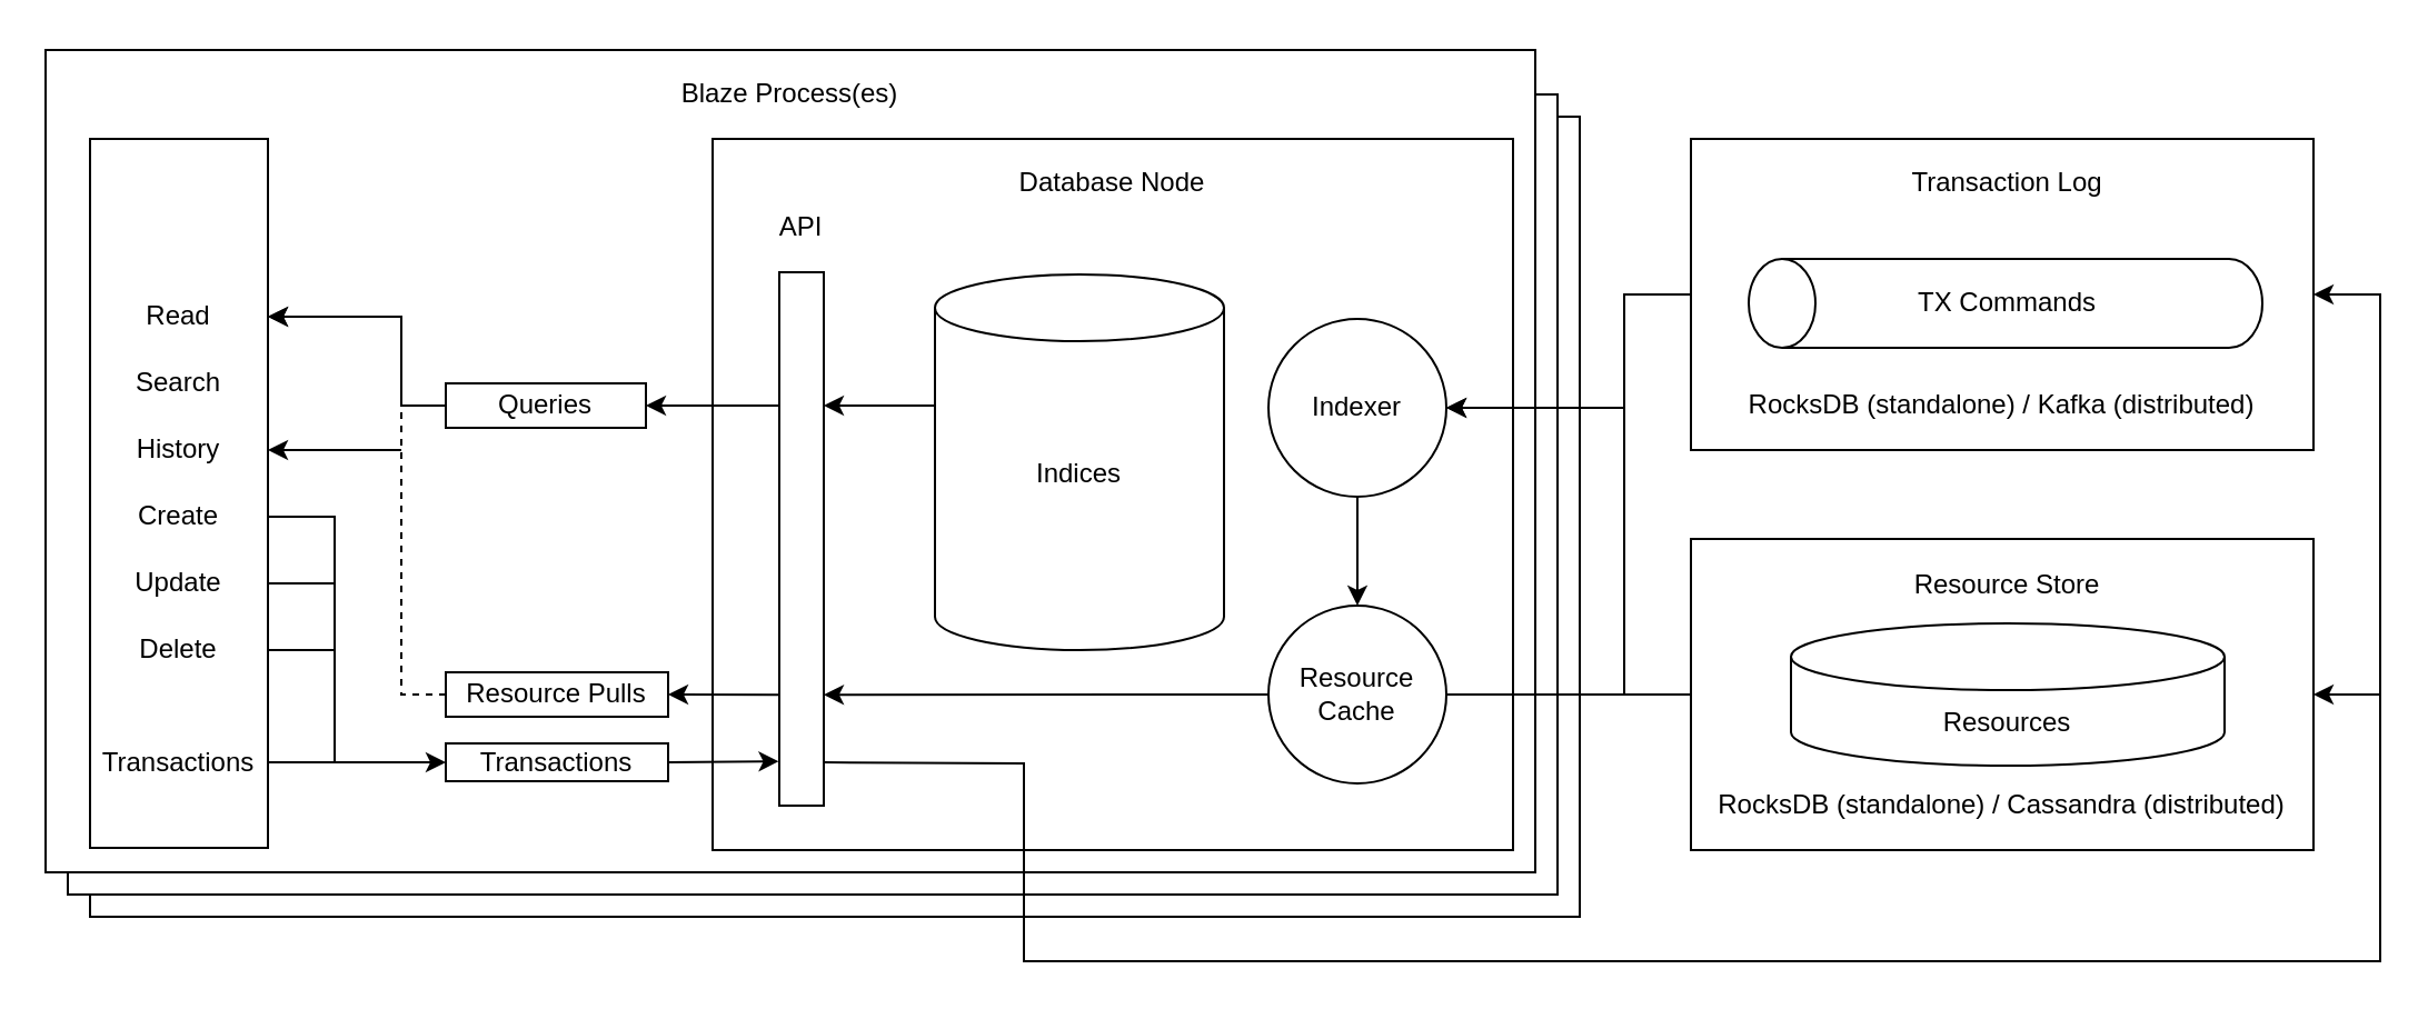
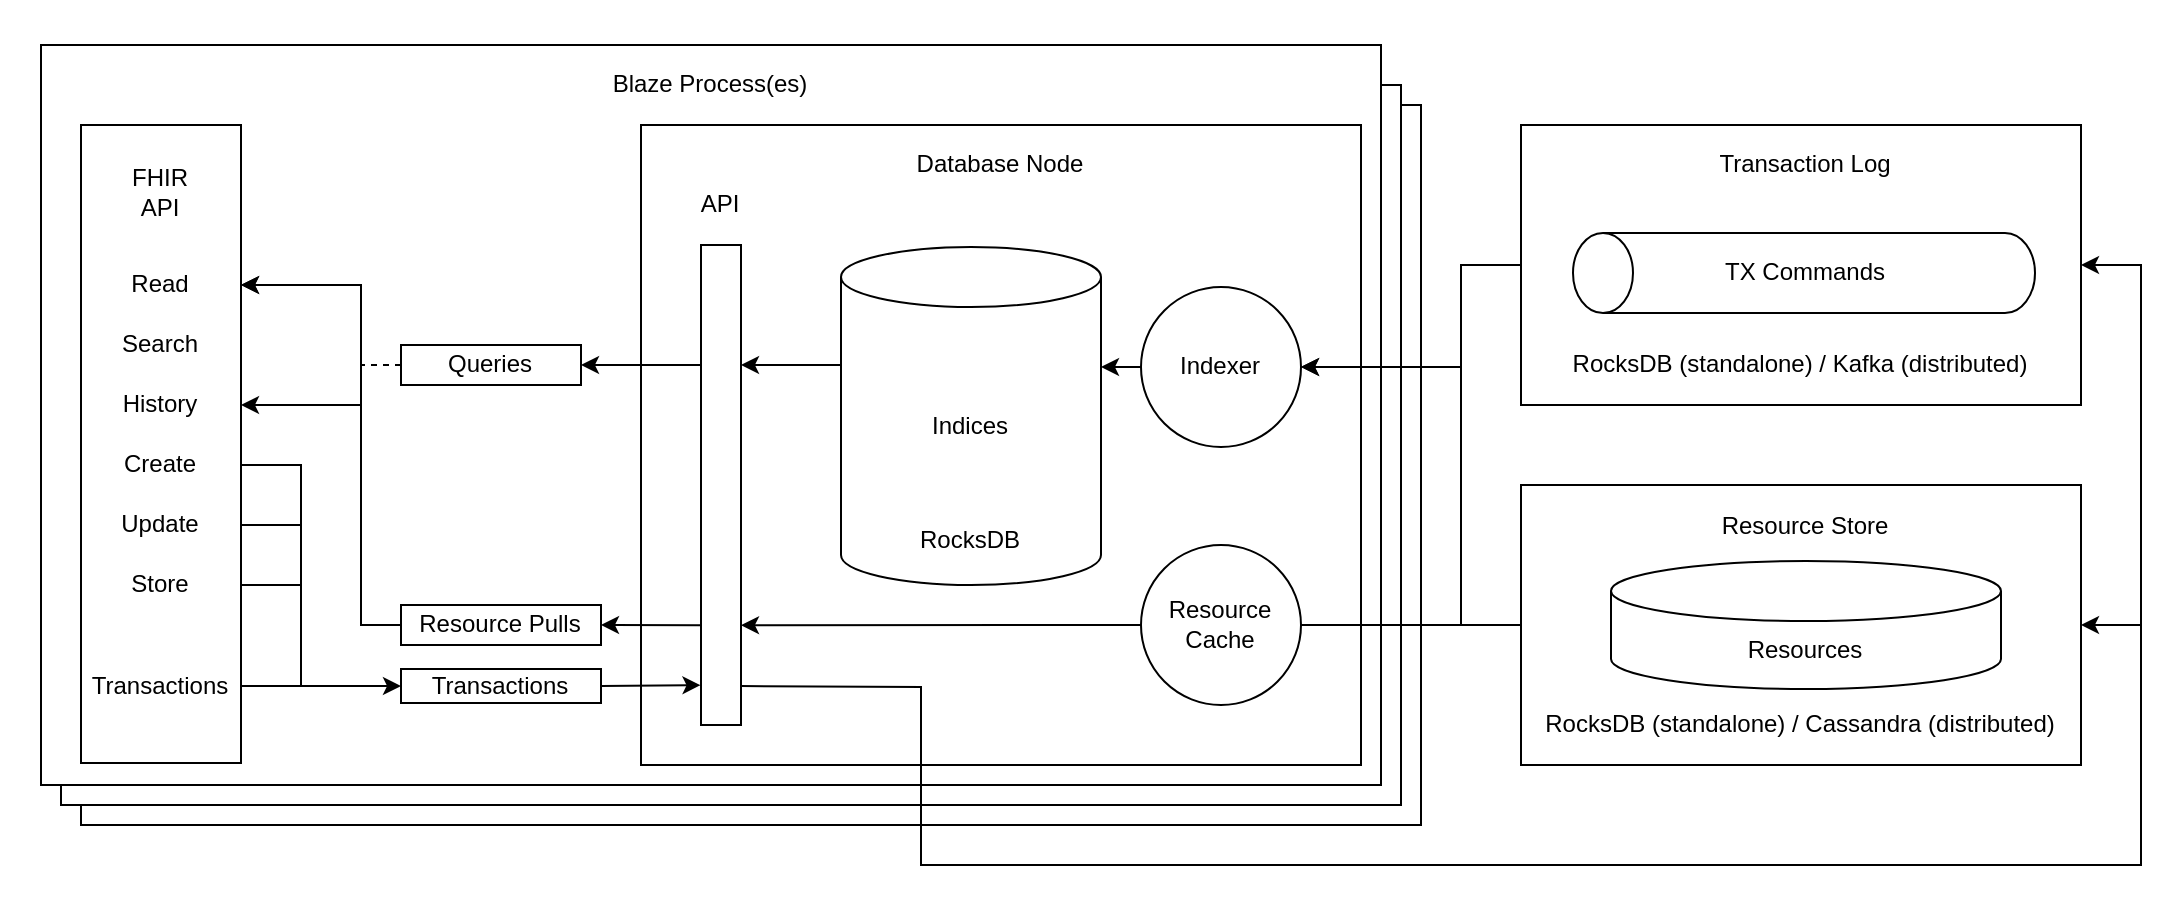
  <mxCell id="0" />
  <mxCell id="1" parent="0" />
  <mxCell id="2" value="" style="rounded=0;whiteSpace=wrap;html=1;" parent="1" vertex="1"><mxGeometry x="40" y="52" width="670" height="360" as="geometry" /></mxCell>
  <mxCell id="3" value="" style="rounded=0;whiteSpace=wrap;html=1;" parent="1" vertex="1"><mxGeometry x="30" y="42" width="670" height="360" as="geometry" /></mxCell>
  <mxCell id="4" value="" style="rounded=0;whiteSpace=wrap;html=1;" parent="1" vertex="1"><mxGeometry x="20" y="22" width="670" height="370" as="geometry" /></mxCell>
  <mxCell id="5" value="" style="rounded=0;whiteSpace=wrap;html=1;" parent="1" vertex="1"><mxGeometry x="320" y="62" width="360" height="320" as="geometry" /></mxCell>
  <mxCell id="6" value="Database Node" style="text;html=1;strokeColor=none;fillColor=none;align=center;verticalAlign=middle;whiteSpace=wrap;rounded=0;" parent="1" vertex="1"><mxGeometry x="425" y="72" width="150" height="20" as="geometry" /></mxCell>
  <mxCell id="7" value="" style="rounded=0;whiteSpace=wrap;html=1;" parent="1" vertex="1"><mxGeometry x="350" y="122" width="20" height="240" as="geometry" /></mxCell>
  <mxCell id="8" value="API" style="text;html=1;strokeColor=none;fillColor=none;align=center;verticalAlign=middle;whiteSpace=wrap;rounded=0;" parent="1" vertex="1"><mxGeometry x="340" y="92" width="40" height="20" as="geometry" /></mxCell>
  <mxCell id="9" value="Transactions" style="text;html=1;align=center;verticalAlign=middle;whiteSpace=wrap;rounded=0;strokeColor=#000000;" parent="1" vertex="1"><mxGeometry x="200" y="334" width="100" height="17" as="geometry" /></mxCell>
  <mxCell id="10" value="Queries" style="text;html=1;fillColor=none;align=center;verticalAlign=middle;whiteSpace=wrap;rounded=0;strokeColor=#000000;" parent="1" vertex="1"><mxGeometry x="200" y="172" width="90" height="20" as="geometry" /></mxCell>
  <mxCell id="11" value="Resource Pulls" style="text;html=1;fillColor=none;align=center;verticalAlign=middle;whiteSpace=wrap;rounded=0;strokeColor=#000000;" parent="1" vertex="1"><mxGeometry x="200" y="302" width="100" height="20" as="geometry" /></mxCell>
  <mxCell id="12" value="" style="rounded=0;whiteSpace=wrap;html=1;" parent="1" vertex="1"><mxGeometry x="760" y="62" width="280" height="140" as="geometry" /></mxCell>
  <mxCell id="13" value="" style="edgeStyle=orthogonalEdgeStyle;rounded=0;orthogonalLoop=1;jettySize=auto;html=1;entryX=1;entryY=0.5;entryDx=0;entryDy=0;" parent="1" source="14" target="28" edge="1"><mxGeometry relative="1" as="geometry"><Array as="points"><mxPoint x="730" y="312" /><mxPoint x="730" y="183" /></Array></mxGeometry></mxCell>
  <mxCell id="14" value="" style="rounded=0;whiteSpace=wrap;html=1;" parent="1" vertex="1"><mxGeometry x="760" y="242" width="280" height="140" as="geometry" /></mxCell>
  <mxCell id="15" value="Transaction Log" style="text;html=1;strokeColor=none;fillColor=none;align=center;verticalAlign=middle;whiteSpace=wrap;rounded=0;" parent="1" vertex="1"><mxGeometry x="825" y="72" width="155" height="20" as="geometry" /></mxCell>
  <mxCell id="16" value="Resource Store" style="text;html=1;strokeColor=none;fillColor=none;align=center;verticalAlign=middle;whiteSpace=wrap;rounded=0;" parent="1" vertex="1"><mxGeometry x="825" y="253" width="155" height="20" as="geometry" /></mxCell>
  <mxCell id="17" value="" style="shape=cylinder3;whiteSpace=wrap;html=1;boundedLbl=1;backgroundOutline=1;size=15;rotation=-90;" parent="1" vertex="1"><mxGeometry x="881.5" y="20.5" width="40" height="231" as="geometry" /></mxCell>
  <mxCell id="18" value="RocksDB (standalone) / Kafka (distributed)" style="text;html=1;strokeColor=none;fillColor=none;align=center;verticalAlign=middle;whiteSpace=wrap;rounded=0;" parent="1" vertex="1"><mxGeometry x="760" y="172" width="280" height="20" as="geometry" /></mxCell>
  <mxCell id="19" value="RocksDB (standalone) / Cassandra (distributed)" style="text;html=1;strokeColor=none;fillColor=none;align=center;verticalAlign=middle;whiteSpace=wrap;rounded=0;" parent="1" vertex="1"><mxGeometry x="760" y="352" width="280" height="20" as="geometry" /></mxCell>
  <mxCell id="20" value="" style="shape=cylinder3;whiteSpace=wrap;html=1;boundedLbl=1;backgroundOutline=1;size=15;" parent="1" vertex="1"><mxGeometry x="805" y="280" width="195" height="64" as="geometry" /></mxCell>
  <mxCell id="21" value="" style="endArrow=classic;html=1;exitX=1;exitY=0.919;exitDx=0;exitDy=0;entryX=1;entryY=0.5;entryDx=0;entryDy=0;exitPerimeter=0;rounded=0;" parent="1" source="7" target="14" edge="1"><mxGeometry width="50" height="50" relative="1" as="geometry"><mxPoint x="590" y="352" as="sourcePoint" /><mxPoint x="1050" y="302" as="targetPoint" /><Array as="points"><mxPoint x="460" y="343" /><mxPoint x="460" y="432" /><mxPoint x="1070" y="432" /><mxPoint x="1070" y="312" /></Array></mxGeometry></mxCell>
  <mxCell id="22" value="" style="endArrow=classic;html=1;entryX=1;entryY=0.5;entryDx=0;entryDy=0;rounded=0;" parent="1" target="12" edge="1"><mxGeometry width="50" height="50" relative="1" as="geometry"><mxPoint x="1070" y="352" as="sourcePoint" /><mxPoint x="1050" y="92" as="targetPoint" /><Array as="points"><mxPoint x="1070" y="132" /></Array></mxGeometry></mxCell>
  <mxCell id="23" value="TX Commands" style="text;html=1;strokeColor=none;fillColor=none;align=center;verticalAlign=middle;whiteSpace=wrap;rounded=0;" parent="1" vertex="1"><mxGeometry x="835" y="126" width="135" height="20" as="geometry" /></mxCell>
  <mxCell id="24" value="Resources" style="text;html=1;strokeColor=none;fillColor=none;align=center;verticalAlign=middle;whiteSpace=wrap;rounded=0;" parent="1" vertex="1"><mxGeometry x="825" y="315" width="155" height="20" as="geometry" /></mxCell>
  <mxCell id="25" value="Indices&lt;br&gt;&lt;br&gt;" style="shape=cylinder3;whiteSpace=wrap;html=1;boundedLbl=1;backgroundOutline=1;size=15;" parent="1" vertex="1"><mxGeometry x="420" y="123" width="130" height="169" as="geometry" /></mxCell>
  <mxCell id="26" value="" style="endArrow=classic;html=1;entryX=1;entryY=0.5;entryDx=0;entryDy=0;exitX=0;exitY=0.5;exitDx=0;exitDy=0;rounded=0;" parent="1" source="12" target="28" edge="1"><mxGeometry width="50" height="50" relative="1" as="geometry"><mxPoint x="730" y="152" as="sourcePoint" /><mxPoint x="700" y="252" as="targetPoint" /><Array as="points"><mxPoint x="730" y="132" /><mxPoint x="730" y="183" /></Array></mxGeometry></mxCell>
- <mxCell id="27" value="" style="edgeStyle=orthogonalEdgeStyle;rounded=1;orthogonalLoop=1;jettySize=auto;html=1;" parent="1" source="28" target="52" edge="1"><mxGeometry relative="1" as="geometry" /></mxCell>
+ <mxCell id="27" value="" style="edgeStyle=orthogonalEdgeStyle;rounded=1;orthogonalLoop=1;jettySize=auto;html=1;entryX=1;entryY=0.355;entryDx=0;entryDy=0;entryPerimeter=0;" parent="1" source="28" target="25" edge="1"><mxGeometry relative="1" as="geometry" /></mxCell>
  <mxCell id="28" value="Indexer" style="ellipse;whiteSpace=wrap;html=1;aspect=fixed;" parent="1" vertex="1"><mxGeometry x="570" y="143" width="80" height="80" as="geometry" /></mxCell>
  <mxCell id="29" value="" style="endArrow=classic;html=1;entryX=1;entryY=0.25;entryDx=0;entryDy=0;exitX=-0.001;exitY=0.349;exitDx=0;exitDy=0;exitPerimeter=0;" parent="1" source="25" target="7" edge="1"><mxGeometry width="50" height="50" relative="1" as="geometry"><mxPoint x="650" y="282" as="sourcePoint" /><mxPoint x="700" y="232" as="targetPoint" /></mxGeometry></mxCell>
  <mxCell id="30" value="" style="endArrow=classic;html=1;entryX=1;entryY=0.792;entryDx=0;entryDy=0;entryPerimeter=0;rounded=0;" parent="1" target="7" edge="1"><mxGeometry width="50" height="50" relative="1" as="geometry"><mxPoint x="730" y="312" as="sourcePoint" /><mxPoint x="360" y="442" as="targetPoint" /><Array as="points"><mxPoint x="720" y="312" /></Array></mxGeometry></mxCell>
  <mxCell id="31" value="" style="endArrow=classic;html=1;exitX=1;exitY=0.5;exitDx=0;exitDy=0;entryX=-0.012;entryY=0.917;entryDx=0;entryDy=0;entryPerimeter=0;" parent="1" source="9" target="7" edge="1"><mxGeometry width="50" height="50" relative="1" as="geometry"><mxPoint x="520" y="302" as="sourcePoint" /><mxPoint x="310" y="352" as="targetPoint" /></mxGeometry></mxCell>
  <mxCell id="32" value="" style="endArrow=none;html=1;exitX=1;exitY=0.5;exitDx=0;exitDy=0;entryX=-0.007;entryY=0.792;entryDx=0;entryDy=0;entryPerimeter=0;startArrow=classic;startFill=1;endFill=0;" parent="1" source="11" target="7" edge="1"><mxGeometry width="50" height="50" relative="1" as="geometry"><mxPoint x="430" y="302" as="sourcePoint" /><mxPoint x="480" y="252" as="targetPoint" /></mxGeometry></mxCell>
  <mxCell id="33" value="" style="endArrow=classic;html=1;exitX=0;exitY=0.25;exitDx=0;exitDy=0;entryX=1;entryY=0.5;entryDx=0;entryDy=0;" parent="1" source="7" target="10" edge="1"><mxGeometry width="50" height="50" relative="1" as="geometry"><mxPoint x="350" y="202" as="sourcePoint" /><mxPoint x="400" y="152" as="targetPoint" /></mxGeometry></mxCell>
+ <mxCell id="34" value="RocksDB" style="text;html=1;strokeColor=none;fillColor=none;align=center;verticalAlign=middle;whiteSpace=wrap;rounded=0;" parent="1" vertex="1"><mxGeometry x="450" y="260" width="70" height="20" as="geometry" /></mxCell>
  <mxCell id="35" value="" style="rounded=0;whiteSpace=wrap;html=1;fillColor=none;" parent="1" vertex="1"><mxGeometry x="40" y="62" width="80" height="319" as="geometry" /></mxCell>
+ <mxCell id="36" value="FHIR&lt;br&gt;API" style="text;html=1;strokeColor=none;fillColor=none;align=center;verticalAlign=middle;whiteSpace=wrap;rounded=0;" parent="1" vertex="1"><mxGeometry x="60" y="81" width="40" height="30" as="geometry" /></mxCell>
  <mxCell id="37" value="Read" style="text;html=1;strokeColor=none;fillColor=none;align=center;verticalAlign=middle;whiteSpace=wrap;rounded=0;" parent="1" vertex="1"><mxGeometry x="40" y="132" width="80" height="20" as="geometry" /></mxCell>
  <mxCell id="38" value="Search" style="text;html=1;strokeColor=none;fillColor=none;align=center;verticalAlign=middle;whiteSpace=wrap;rounded=0;" parent="1" vertex="1"><mxGeometry x="40" y="162" width="80" height="20" as="geometry" /></mxCell>
  <mxCell id="39" value="Create" style="text;html=1;strokeColor=none;fillColor=none;align=center;verticalAlign=middle;whiteSpace=wrap;rounded=0;" parent="1" vertex="1"><mxGeometry x="40" y="222" width="80" height="20" as="geometry" /></mxCell>
  <mxCell id="40" value="Update" style="text;html=1;strokeColor=none;fillColor=none;align=center;verticalAlign=middle;whiteSpace=wrap;rounded=0;" parent="1" vertex="1"><mxGeometry x="40" y="251.5" width="80" height="20" as="geometry" /></mxCell>
  <mxCell id="41" value="Transactions" style="text;html=1;strokeColor=none;fillColor=none;align=center;verticalAlign=middle;whiteSpace=wrap;rounded=0;" parent="1" vertex="1"><mxGeometry x="40" y="332.5" width="80" height="20" as="geometry" /></mxCell>
- <mxCell id="42" value="" style="endArrow=classic;html=1;entryX=1;entryY=0.5;entryDx=0;entryDy=0;exitX=0;exitY=0.5;exitDx=0;exitDy=0;rounded=0;" parent="1" source="10" target="37" edge="1"><mxGeometry width="50" height="50" relative="1" as="geometry"><mxPoint x="350" y="242" as="sourcePoint" /><mxPoint x="400" y="192" as="targetPoint" /><Array as="points"><mxPoint x="180" y="182" /><mxPoint x="180" y="142" /></Array></mxGeometry></mxCell>
+ <mxCell id="42" value="" style="endArrow=classic;html=1;entryX=1;entryY=0.5;entryDx=0;entryDy=0;exitX=0;exitY=0.5;exitDx=0;exitDy=0;rounded=0;dashed=1;" parent="1" source="10" target="37" edge="1"><mxGeometry width="50" height="50" relative="1" as="geometry"><mxPoint x="350" y="242" as="sourcePoint" /><mxPoint x="400" y="192" as="targetPoint" /><Array as="points"><mxPoint x="180" y="182" /><mxPoint x="180" y="142" /></Array></mxGeometry></mxCell>
  <mxCell id="43" value="" style="endArrow=classic;html=1;exitX=1;exitY=0.5;exitDx=0;exitDy=0;entryX=0;entryY=0.5;entryDx=0;entryDy=0;rounded=0;" parent="1" source="41" target="9" edge="1"><mxGeometry width="50" height="50" relative="1" as="geometry"><mxPoint x="155" y="310" as="sourcePoint" /><mxPoint x="200" y="342" as="targetPoint" /><Array as="points" /></mxGeometry></mxCell>
- <mxCell id="44" value="" style="endArrow=classic;html=1;entryX=1;entryY=0.5;entryDx=0;entryDy=0;exitX=0;exitY=0.5;exitDx=0;exitDy=0;rounded=0;dashed=1;" parent="1" source="11" target="37" edge="1"><mxGeometry width="50" height="50" relative="1" as="geometry"><mxPoint x="220" y="272" as="sourcePoint" /><mxPoint x="270" y="222" as="targetPoint" /><Array as="points"><mxPoint x="180" y="312" /><mxPoint x="180" y="142" /></Array></mxGeometry></mxCell>
+ <mxCell id="44" value="" style="endArrow=classic;html=1;entryX=1;entryY=0.5;entryDx=0;entryDy=0;exitX=0;exitY=0.5;exitDx=0;exitDy=0;rounded=0;" parent="1" source="11" target="37" edge="1"><mxGeometry width="50" height="50" relative="1" as="geometry"><mxPoint x="220" y="272" as="sourcePoint" /><mxPoint x="270" y="222" as="targetPoint" /><Array as="points"><mxPoint x="180" y="312" /><mxPoint x="180" y="142" /></Array></mxGeometry></mxCell>
  <mxCell id="45" value="History" style="text;html=1;strokeColor=none;fillColor=none;align=center;verticalAlign=middle;whiteSpace=wrap;rounded=0;" parent="1" vertex="1"><mxGeometry x="40" y="192" width="80" height="20" as="geometry" /></mxCell>
- <mxCell id="46" value="Delete" style="text;html=1;strokeColor=none;fillColor=none;align=center;verticalAlign=middle;whiteSpace=wrap;rounded=0;" parent="1" vertex="1"><mxGeometry x="40" y="282" width="80" height="20" as="geometry" /></mxCell>
+ <mxCell id="46" value="Store" style="text;html=1;strokeColor=none;fillColor=none;align=center;verticalAlign=middle;whiteSpace=wrap;rounded=0;" parent="1" vertex="1"><mxGeometry x="40" y="282" width="80" height="20" as="geometry" /></mxCell>
  <mxCell id="47" value="" style="endArrow=none;html=1;exitX=1;exitY=0.5;exitDx=0;exitDy=0;rounded=0;" parent="1" source="39" edge="1"><mxGeometry width="50" height="50" relative="1" as="geometry"><mxPoint x="130" y="282" as="sourcePoint" /><mxPoint x="150" y="262" as="targetPoint" /><Array as="points"><mxPoint x="150" y="232" /></Array></mxGeometry></mxCell>
  <mxCell id="48" value="" style="endArrow=none;html=1;rounded=0;" parent="1" edge="1"><mxGeometry width="50" height="50" relative="1" as="geometry"><mxPoint x="120" y="262" as="sourcePoint" /><mxPoint x="150" y="292" as="targetPoint" /><Array as="points"><mxPoint x="150" y="262" /></Array></mxGeometry></mxCell>
  <mxCell id="49" value="" style="endArrow=none;html=1;rounded=0;" parent="1" edge="1"><mxGeometry width="50" height="50" relative="1" as="geometry"><mxPoint x="120" y="292" as="sourcePoint" /><mxPoint x="150" y="342" as="targetPoint" /><Array as="points"><mxPoint x="150" y="292" /></Array></mxGeometry></mxCell>
  <mxCell id="50" value="" style="endArrow=classic;html=1;" parent="1" edge="1"><mxGeometry width="50" height="50" relative="1" as="geometry"><mxPoint x="180" y="202" as="sourcePoint" /><mxPoint x="120" y="202" as="targetPoint" /></mxGeometry></mxCell>
  <mxCell id="51" value="Blaze Process(es)" style="text;html=1;strokeColor=none;fillColor=none;align=center;verticalAlign=middle;whiteSpace=wrap;rounded=0;" parent="1" vertex="1"><mxGeometry x="20" y="32" width="670" height="20" as="geometry" /></mxCell>
  <mxCell id="52" value="Resource Cache" style="ellipse;whiteSpace=wrap;html=1;" vertex="1" parent="1"><mxGeometry x="570" y="272" width="80" height="80" as="geometry" /></mxCell>
